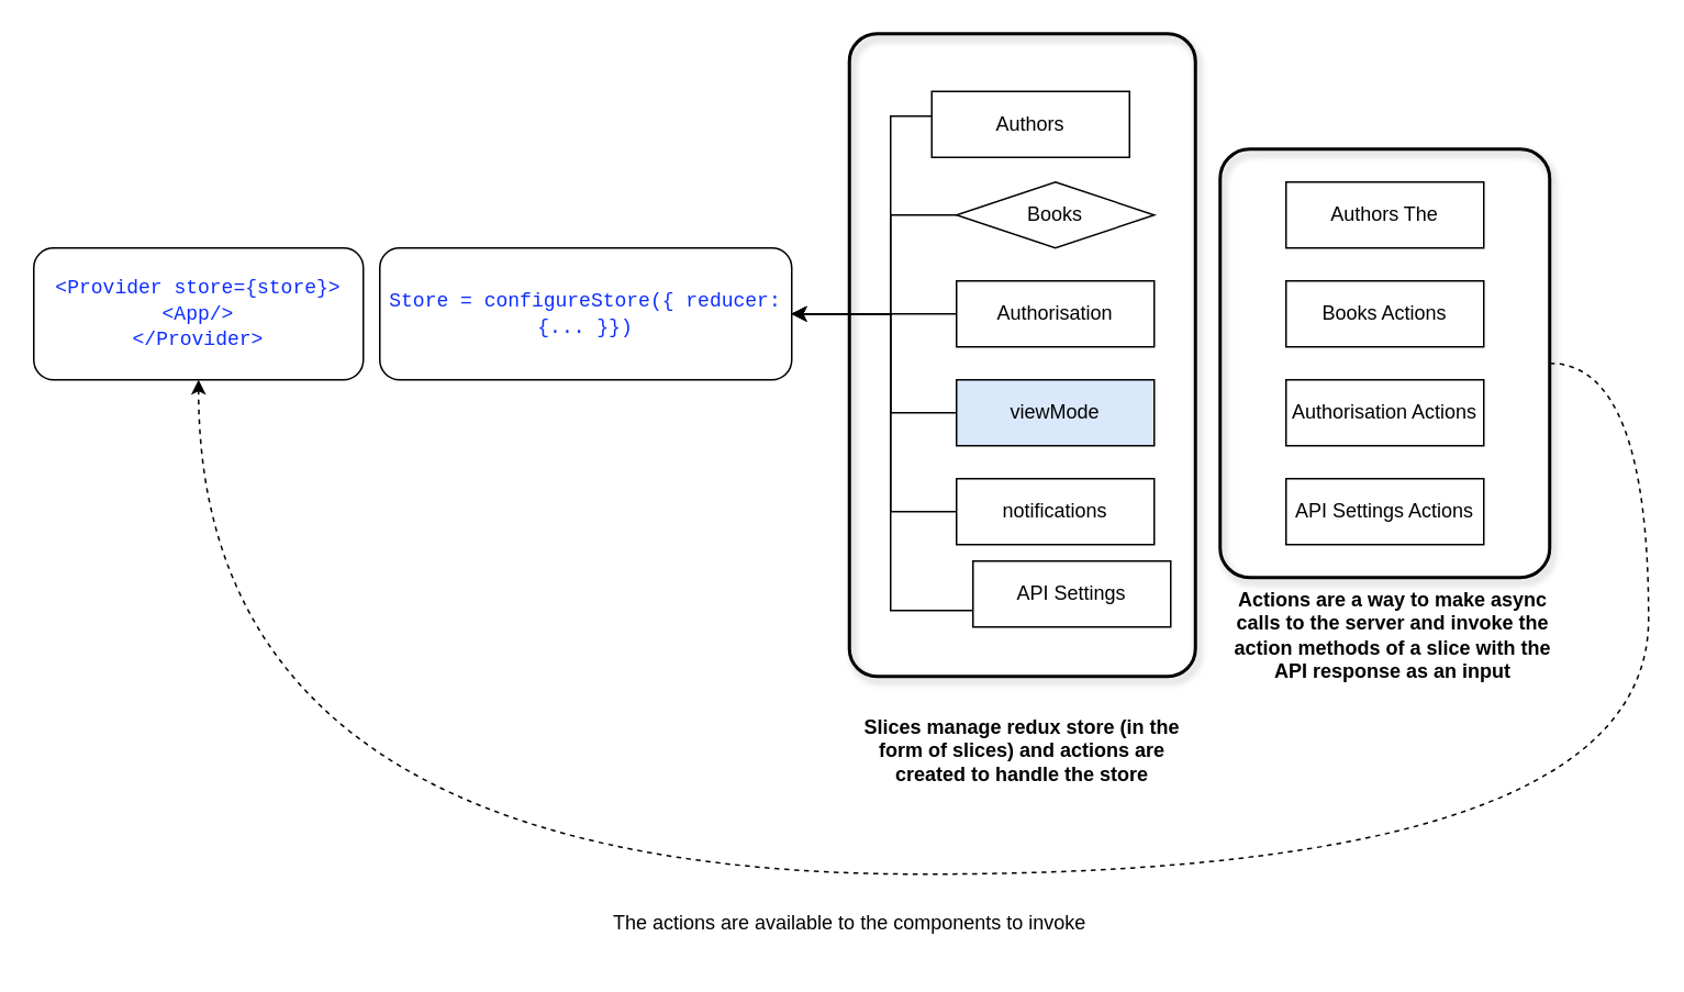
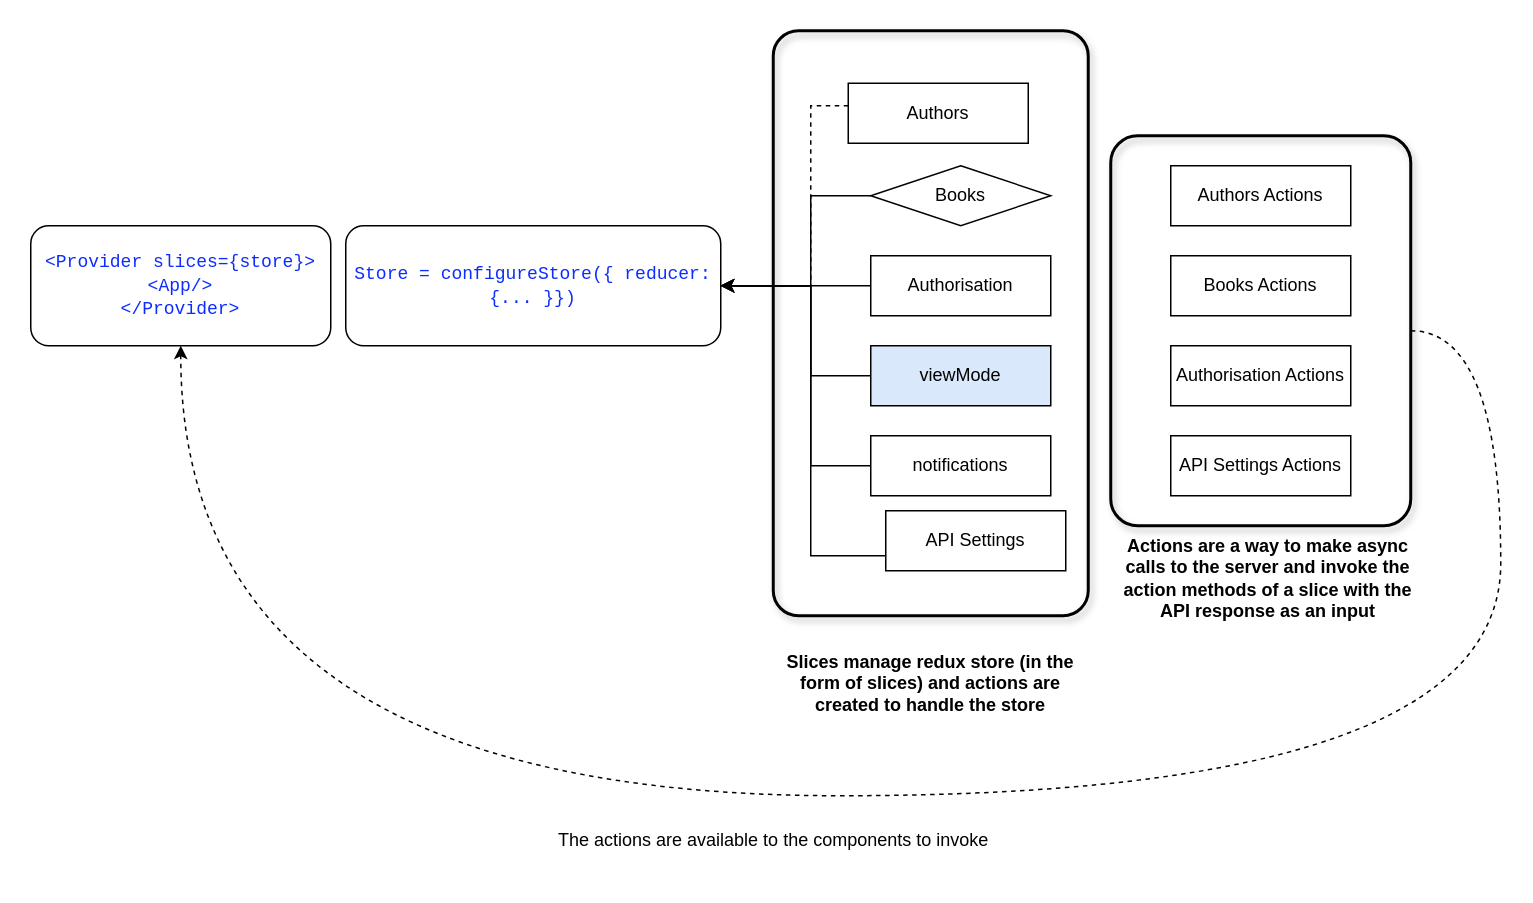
  <mxCell id="0" />
  <mxCell id="1" parent="0" />
- <mxCell id="2" value="&lt;font face=&quot;Courier New&quot; color=&quot;#0d2dff&quot;&gt;&amp;lt;Provider store={store}&amp;gt;&lt;br&gt;&amp;lt;App/&amp;gt;&lt;br&gt;&amp;lt;/Provider&amp;gt;&lt;/font&gt;" style="rounded=1;whiteSpace=wrap;html=1;" vertex="1" parent="1"><mxGeometry x="20" y="150" width="200" height="80" as="geometry" /></mxCell>
+ <mxCell id="2" value="&lt;font face=&quot;Courier New&quot; color=&quot;#0d2dff&quot;&gt;&amp;lt;Provider slices={store}&amp;gt;&lt;br&gt;&amp;lt;App/&amp;gt;&lt;br&gt;&amp;lt;/Provider&amp;gt;&lt;/font&gt;" style="rounded=1;whiteSpace=wrap;html=1;" vertex="1" parent="1"><mxGeometry x="20" y="150" width="200" height="80" as="geometry" /></mxCell>
  <mxCell id="3" value="&lt;p&gt;&lt;font face=&quot;Courier New&quot; color=&quot;#0d2dff&quot;&gt;Store = configureStore({ reducer: {... }})&lt;/font&gt;&lt;/p&gt;" style="rounded=1;whiteSpace=wrap;html=1;" vertex="1" parent="1"><mxGeometry x="230" y="150" width="250" height="80" as="geometry" /></mxCell>
- <mxCell id="4" style="edgeStyle=orthogonalEdgeStyle;rounded=0;orthogonalLoop=1;jettySize=auto;html=1;entryX=1;entryY=0.5;entryDx=0;entryDy=0;" edge="1" parent="1" source="5" target="3"><mxGeometry relative="1" as="geometry"><Array as="points"><mxPoint x="540" y="70" /><mxPoint x="540" y="190" /></Array></mxGeometry></mxCell>
+ <mxCell id="4" style="edgeStyle=orthogonalEdgeStyle;rounded=0;orthogonalLoop=1;jettySize=auto;html=1;entryX=1;entryY=0.5;entryDx=0;entryDy=0;dashed=1;" edge="1" parent="1" source="5" target="3"><mxGeometry relative="1" as="geometry"><Array as="points"><mxPoint x="540" y="70" /><mxPoint x="540" y="190" /></Array></mxGeometry></mxCell>
  <mxCell id="5" value="Authors" style="rounded=0;whiteSpace=wrap;html=1;" vertex="1" parent="1"><mxGeometry x="565" y="55" width="120" height="40" as="geometry" /></mxCell>
  <mxCell id="6" style="edgeStyle=orthogonalEdgeStyle;rounded=0;orthogonalLoop=1;jettySize=auto;html=1;" edge="1" parent="1" source="7"><mxGeometry relative="1" as="geometry"><mxPoint x="480" y="190" as="targetPoint" /><Array as="points"><mxPoint x="540" y="130" /><mxPoint x="540" y="190" /></Array></mxGeometry></mxCell>
  <mxCell id="7" value="Books" style="rhombus;whiteSpace=wrap;html=1;" vertex="1" parent="1"><mxGeometry x="580" y="110" width="120" height="40" as="geometry" /></mxCell>
  <mxCell id="8" style="edgeStyle=orthogonalEdgeStyle;rounded=0;orthogonalLoop=1;jettySize=auto;html=1;" edge="1" parent="1" source="9"><mxGeometry relative="1" as="geometry"><mxPoint x="480" y="190" as="targetPoint" /></mxGeometry></mxCell>
  <mxCell id="9" value="Authorisation&lt;span style=&quot;color: rgba(0 , 0 , 0 , 0) ; font-family: monospace ; font-size: 0px&quot;&gt;%3CmxGraphModel%3E%3Croot%3E%3CmxCell%20id%3D%220%22%2F%3E%3CmxCell%20id%3D%221%22%20parent%3D%220%22%2F%3E%3CmxCell%20id%3D%222%22%20value%3D%22Authors%22%20style%3D%22rounded%3D0%3BwhiteSpace%3Dwrap%3Bhtml%3D1%3B%22%20vertex%3D%221%22%20parent%3D%221%22%3E%3CmxGeometry%20x%3D%22600%22%20y%3D%2240%22%20width%3D%22120%22%20height%3D%2260%22%20as%3D%22geometry%22%2F%3E%3C%2FmxCell%3E%3C%2Froot%3E%3C%2FmxGraphModel%3E&lt;/span&gt;" style="rounded=0;whiteSpace=wrap;html=1;" vertex="1" parent="1"><mxGeometry x="580" y="170" width="120" height="40" as="geometry" /></mxCell>
  <mxCell id="10" style="edgeStyle=orthogonalEdgeStyle;rounded=0;orthogonalLoop=1;jettySize=auto;html=1;" edge="1" parent="1" source="11"><mxGeometry relative="1" as="geometry"><mxPoint x="480" y="190" as="targetPoint" /><Array as="points"><mxPoint x="540" y="250" /><mxPoint x="540" y="190" /></Array></mxGeometry></mxCell>
  <mxCell id="11" value="viewMode" style="rounded=0;whiteSpace=wrap;html=1;fillColor=#dae8fc;" vertex="1" parent="1"><mxGeometry x="580" y="230" width="120" height="40" as="geometry" /></mxCell>
  <mxCell id="12" style="edgeStyle=orthogonalEdgeStyle;rounded=0;orthogonalLoop=1;jettySize=auto;html=1;" edge="1" parent="1" source="13"><mxGeometry relative="1" as="geometry"><mxPoint x="480" y="190" as="targetPoint" /><Array as="points"><mxPoint x="540" y="310" /><mxPoint x="540" y="190" /></Array></mxGeometry></mxCell>
  <mxCell id="13" value="notifications" style="rounded=0;whiteSpace=wrap;html=1;" vertex="1" parent="1"><mxGeometry x="580" y="290" width="120" height="40" as="geometry" /></mxCell>
- <mxCell id="14" value="Authors The" style="rounded=0;whiteSpace=wrap;html=1;" vertex="1" parent="1"><mxGeometry x="780" y="110" width="120" height="40" as="geometry" /></mxCell>
+ <mxCell id="14" value="Authors Actions" style="rounded=0;whiteSpace=wrap;html=1;" vertex="1" parent="1"><mxGeometry x="780" y="110" width="120" height="40" as="geometry" /></mxCell>
  <mxCell id="15" value="Books Actions" style="rounded=0;whiteSpace=wrap;html=1;" vertex="1" parent="1"><mxGeometry x="780" y="170" width="120" height="40" as="geometry" /></mxCell>
  <mxCell id="16" value="Authorisation Actions&lt;span style=&quot;color: rgba(0 , 0 , 0 , 0) ; font-family: monospace ; font-size: 0px&quot;&gt;%3CmxGraphModel%3E%3Croot%3E%3CmxCell%20id%3D%220%22%2F%3E%3CmxCell%20id%3D%221%22%20parent%3D%220%22%2F%3E%3CmxCell%20id%3D%222%22%20value%3D%22Authors%22%20style%3D%22rounded%3D0%3BwhiteSpace%3Dwrap%3Bhtml%3D1%3B%22%20vertex%3D%221%22%20parent%3D%221%22%3E%3CmxGeometry%20x%3D%22600%22%20y%3D%2240%22%20width%3D%22120%22%20height%3D%2260%22%20as%3D%22geometry%22%2F%3E%3C%2FmxCell%3E%3C%2Froot%3E%3C%2FmxGraphModel%3E Actions&lt;/span&gt;" style="rounded=0;whiteSpace=wrap;html=1;" vertex="1" parent="1"><mxGeometry x="780" y="230" width="120" height="40" as="geometry" /></mxCell>
  <mxCell id="17" value="API Settings Actions" style="rounded=0;whiteSpace=wrap;html=1;" vertex="1" parent="1"><mxGeometry x="780" y="290" width="120" height="40" as="geometry" /></mxCell>
  <mxCell id="18" style="edgeStyle=orthogonalEdgeStyle;rounded=0;orthogonalLoop=1;jettySize=auto;html=1;" edge="1" parent="1" source="19"><mxGeometry relative="1" as="geometry"><mxPoint x="480" y="190" as="targetPoint" /><Array as="points"><mxPoint x="540" y="370" /><mxPoint x="540" y="190" /></Array></mxGeometry></mxCell>
  <mxCell id="19" value="API Settings" style="rounded=0;whiteSpace=wrap;html=1;" vertex="1" parent="1"><mxGeometry x="590" y="340" width="120" height="40" as="geometry" /></mxCell>
  <mxCell id="20" value="Slices manage redux store (in the form of slices) and actions are created to handle the store" style="text;html=1;strokeColor=none;fillColor=none;align=center;verticalAlign=middle;whiteSpace=wrap;rounded=0;fontStyle=1" vertex="1" parent="1"><mxGeometry x="520" y="420" width="200" height="70" as="geometry" /></mxCell>
  <mxCell id="21" value="Actions are a way to make async calls to the server and invoke the action methods of a slice with the API response as an input" style="text;html=1;strokeColor=none;fillColor=none;align=center;verticalAlign=middle;whiteSpace=wrap;rounded=0;fontStyle=1" vertex="1" parent="1"><mxGeometry x="740" y="350" width="210" height="70" as="geometry" /></mxCell>
  <mxCell id="22" style="edgeStyle=orthogonalEdgeStyle;rounded=0;orthogonalLoop=1;jettySize=auto;html=1;entryX=0.5;entryY=1;entryDx=0;entryDy=0;curved=1;dashed=1;" edge="1" parent="1" source="23" target="2"><mxGeometry relative="1" as="geometry"><Array as="points"><mxPoint x="1000" y="220" /><mxPoint x="1000" y="530" /><mxPoint x="120" y="530" /></Array></mxGeometry></mxCell>
  <mxCell id="23" value="" style="rounded=1;whiteSpace=wrap;html=1;strokeColor=#000000;strokeWidth=2;fillColor=none;gradientColor=none;glass=0;shadow=1;arcSize=9;" vertex="1" parent="1"><mxGeometry x="740" y="90" width="200" height="260" as="geometry" /></mxCell>
  <mxCell id="24" value="" style="rounded=1;whiteSpace=wrap;html=1;shadow=1;glass=0;strokeColor=#000000;strokeWidth=2;fillColor=none;gradientColor=none;arcSize=8;" vertex="1" parent="1"><mxGeometry x="515" y="20" width="210" height="390" as="geometry" /></mxCell>
  <mxCell id="25" value="The actions are available to the components to invoke" style="text;html=1;strokeColor=none;fillColor=none;align=left;verticalAlign=middle;whiteSpace=wrap;rounded=0;shadow=1;glass=0;fontStyle=0" vertex="1" parent="1"><mxGeometry x="370" y="540" width="290" height="40" as="geometry" /></mxCell>
